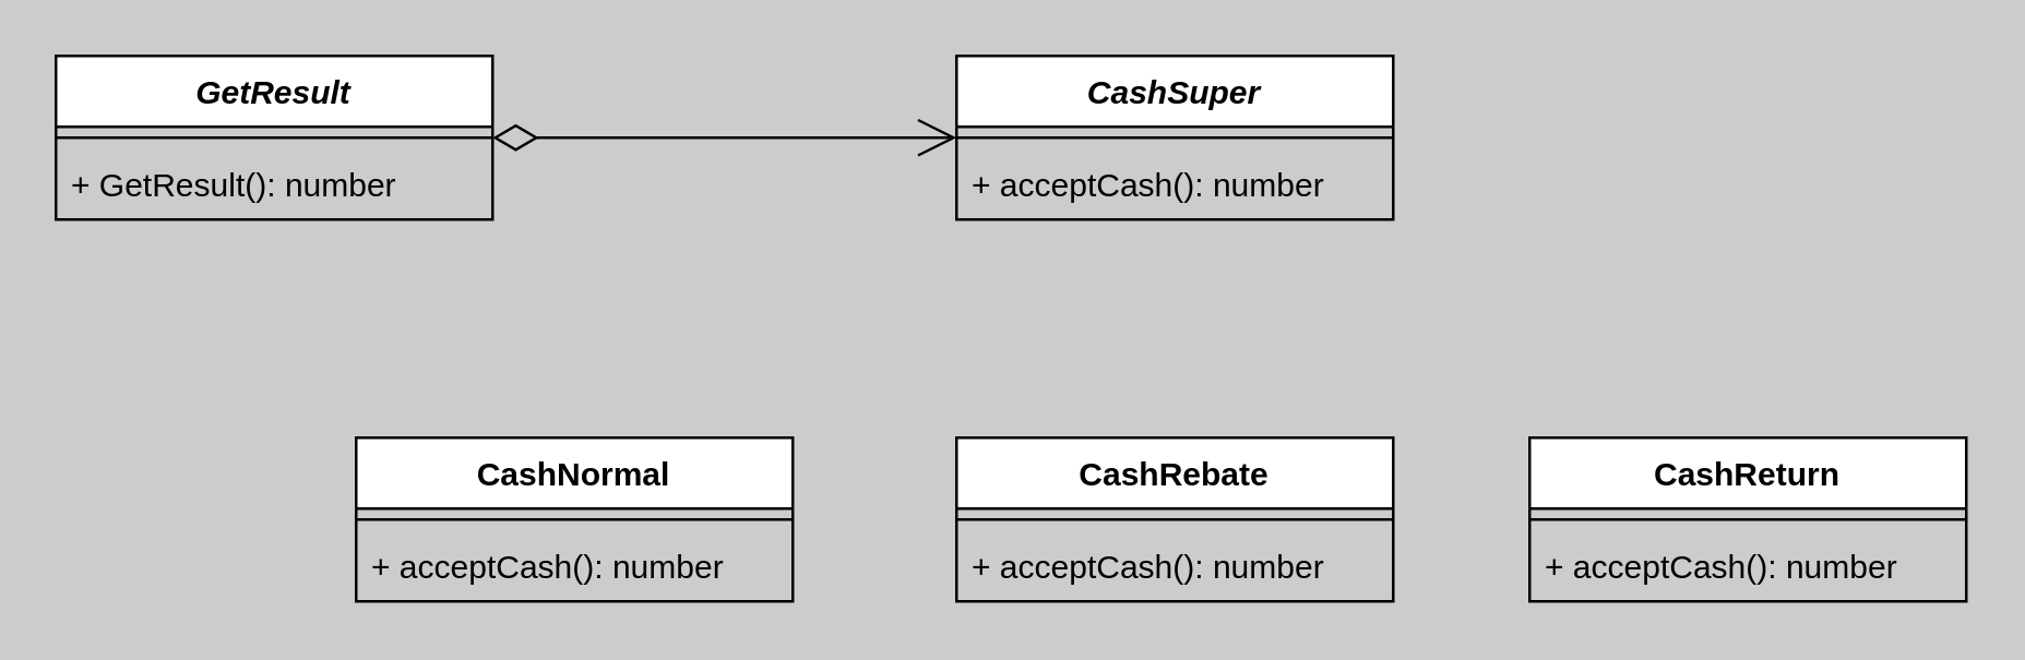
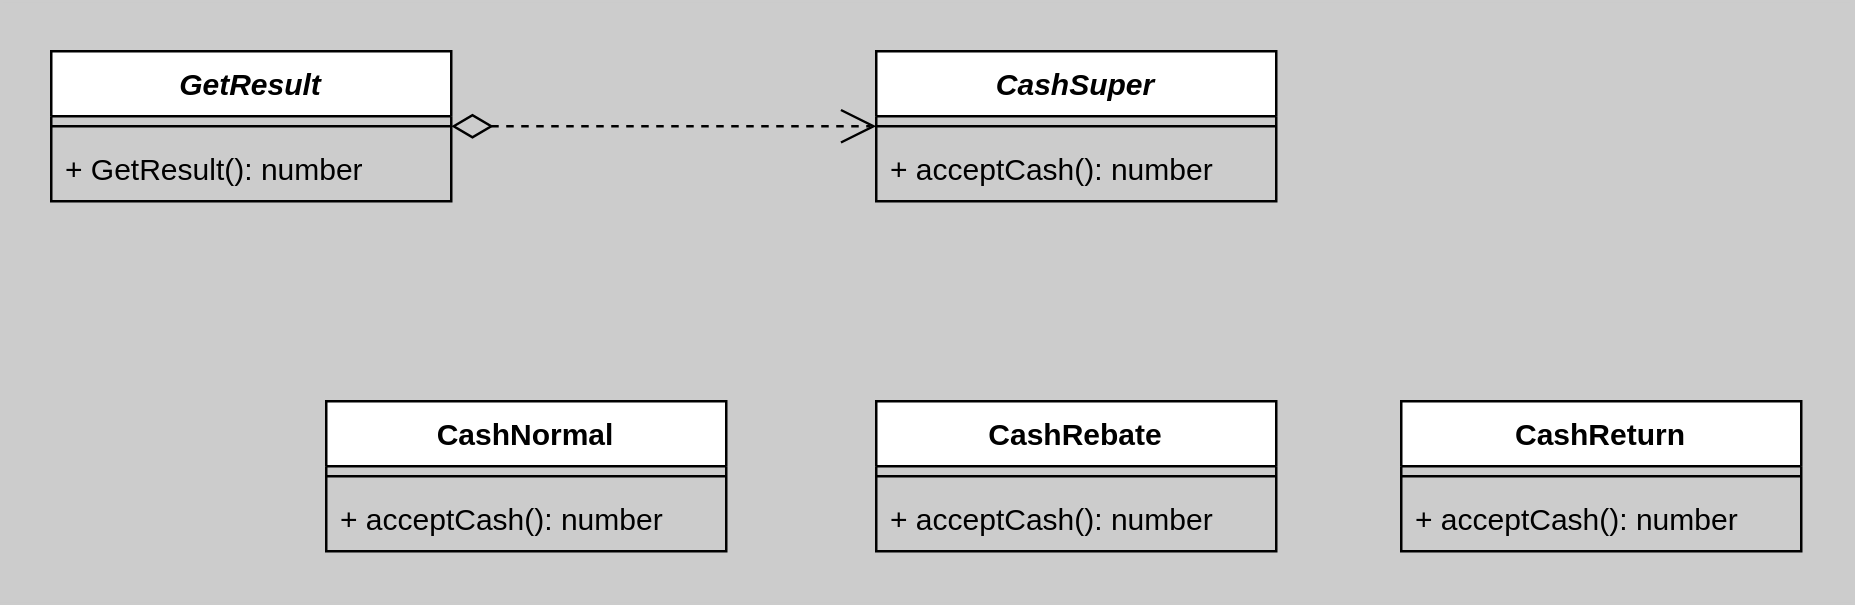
  <mxCell id="0" />
  <mxCell id="1" parent="0" />
  <mxCell id="2" value="CashSuper" style="swimlane;fontStyle=3;align=center;verticalAlign=top;childLayout=stackLayout;horizontal=1;startSize=26;horizontalStack=0;resizeParent=1;resizeParentMax=0;resizeLast=0;collapsible=1;marginBottom=0;" parent="1" vertex="1"><mxGeometry x="350" y="20" width="160" height="60" as="geometry" /></mxCell>
  <mxCell id="3" value="" style="line;strokeWidth=1;fillColor=none;align=left;verticalAlign=middle;spacingTop=-1;spacingLeft=3;spacingRight=3;rotatable=0;labelPosition=right;points=[];portConstraint=eastwest;" parent="2" vertex="1"><mxGeometry y="26" width="160" height="8" as="geometry" /></mxCell>
  <mxCell id="4" value="+ acceptCash(): number" style="text;strokeColor=none;fillColor=none;align=left;verticalAlign=top;spacingLeft=4;spacingRight=4;overflow=hidden;rotatable=0;points=[[0,0.5],[1,0.5]];portConstraint=eastwest;" parent="2" vertex="1"><mxGeometry y="34" width="160" height="26" as="geometry" /></mxCell>
  <mxCell id="5" value="CashNormal" style="swimlane;fontStyle=1;align=center;verticalAlign=top;childLayout=stackLayout;horizontal=1;startSize=26;horizontalStack=0;resizeParent=1;resizeParentMax=0;resizeLast=0;collapsible=1;marginBottom=0;" parent="1" vertex="1"><mxGeometry x="130" y="160" width="160" height="60" as="geometry" /></mxCell>
  <mxCell id="6" value="" style="line;strokeWidth=1;fillColor=none;align=left;verticalAlign=middle;spacingTop=-1;spacingLeft=3;spacingRight=3;rotatable=0;labelPosition=right;points=[];portConstraint=eastwest;" parent="5" vertex="1"><mxGeometry y="26" width="160" height="8" as="geometry" /></mxCell>
  <mxCell id="7" value="+ acceptCash(): number" style="text;strokeColor=none;fillColor=none;align=left;verticalAlign=top;spacingLeft=4;spacingRight=4;overflow=hidden;rotatable=0;points=[[0,0.5],[1,0.5]];portConstraint=eastwest;" parent="5" vertex="1"><mxGeometry y="34" width="160" height="26" as="geometry" /></mxCell>
  <mxCell id="8" value="CashRebate" style="swimlane;fontStyle=1;align=center;verticalAlign=top;childLayout=stackLayout;horizontal=1;startSize=26;horizontalStack=0;resizeParent=1;resizeParentMax=0;resizeLast=0;collapsible=1;marginBottom=0;" parent="1" vertex="1"><mxGeometry x="350" y="160" width="160" height="60" as="geometry" /></mxCell>
  <mxCell id="9" value="" style="line;strokeWidth=1;fillColor=none;align=left;verticalAlign=middle;spacingTop=-1;spacingLeft=3;spacingRight=3;rotatable=0;labelPosition=right;points=[];portConstraint=eastwest;" parent="8" vertex="1"><mxGeometry y="26" width="160" height="8" as="geometry" /></mxCell>
  <mxCell id="10" value="+ acceptCash(): number" style="text;strokeColor=none;fillColor=none;align=left;verticalAlign=top;spacingLeft=4;spacingRight=4;overflow=hidden;rotatable=0;points=[[0,0.5],[1,0.5]];portConstraint=eastwest;" parent="8" vertex="1"><mxGeometry y="34" width="160" height="26" as="geometry" /></mxCell>
  <mxCell id="11" value="CashReturn" style="swimlane;fontStyle=1;align=center;verticalAlign=top;childLayout=stackLayout;horizontal=1;startSize=26;horizontalStack=0;resizeParent=1;resizeParentMax=0;resizeLast=0;collapsible=1;marginBottom=0;" parent="1" vertex="1"><mxGeometry x="560" y="160" width="160" height="60" as="geometry" /></mxCell>
  <mxCell id="12" value="" style="line;strokeWidth=1;fillColor=none;align=left;verticalAlign=middle;spacingTop=-1;spacingLeft=3;spacingRight=3;rotatable=0;labelPosition=right;points=[];portConstraint=eastwest;" parent="11" vertex="1"><mxGeometry y="26" width="160" height="8" as="geometry" /></mxCell>
  <mxCell id="13" value="+ acceptCash(): number" style="text;strokeColor=none;fillColor=none;align=left;verticalAlign=top;spacingLeft=4;spacingRight=4;overflow=hidden;rotatable=0;points=[[0,0.5],[1,0.5]];portConstraint=eastwest;" parent="11" vertex="1"><mxGeometry y="34" width="160" height="26" as="geometry" /></mxCell>
  <mxCell id="14" value="GetResult" style="swimlane;fontStyle=3;align=center;verticalAlign=top;childLayout=stackLayout;horizontal=1;startSize=26;horizontalStack=0;resizeParent=1;resizeParentMax=0;resizeLast=0;collapsible=1;marginBottom=0;" parent="1" vertex="1"><mxGeometry x="20" y="20" width="160" height="60" as="geometry" /></mxCell>
  <mxCell id="15" value="" style="line;strokeWidth=1;fillColor=none;align=left;verticalAlign=middle;spacingTop=-1;spacingLeft=3;spacingRight=3;rotatable=0;labelPosition=right;points=[];portConstraint=eastwest;" parent="14" vertex="1"><mxGeometry y="26" width="160" height="8" as="geometry" /></mxCell>
  <mxCell id="16" value="+ GetResult(): number" style="text;strokeColor=none;fillColor=none;align=left;verticalAlign=top;spacingLeft=4;spacingRight=4;overflow=hidden;rotatable=0;points=[[0,0.5],[1,0.5]];portConstraint=eastwest;" parent="14" vertex="1"><mxGeometry y="34" width="160" height="26" as="geometry" /></mxCell>
- <mxCell id="17" value="" style="endArrow=open;html=1;endSize=12;startArrow=diamondThin;startSize=14;startFill=0;edgeStyle=orthogonalEdgeStyle;align=left;verticalAlign=bottom;" parent="1" source="14" target="2" edge="1"><mxGeometry x="-1" y="3" relative="1" as="geometry"><mxPoint x="210" y="-19.996" as="sourcePoint" /><mxPoint x="310" y="-7.03" as="targetPoint" /></mxGeometry></mxCell>
+ <mxCell id="17" value="" style="endArrow=open;html=1;endSize=12;startArrow=diamondThin;startSize=14;startFill=0;edgeStyle=orthogonalEdgeStyle;align=left;verticalAlign=bottom;dashed=1;" parent="1" source="14" target="2" edge="1"><mxGeometry x="-1" y="3" relative="1" as="geometry"><mxPoint x="210" y="-19.996" as="sourcePoint" /><mxPoint x="310" y="-7.03" as="targetPoint" /></mxGeometry></mxCell>
